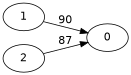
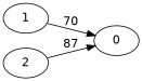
  digraph {
    fontname="DejaVu Sans"
    rankdir=LR
    ranksep=equally
    node [fontname="DejaVu Sans"]
    edge [fontname="DejaVu Sans"]
    1
    0
    2
    subgraph sub_1 {
      rank=same
      1
    }
    subgraph sub_2 {
      rank=same
      0
    }
    subgraph sub_3 {
      rank=same
    }
    subgraph sub_4 {
      rank=same
      2
    }
    subgraph sub_5 {
      rank=same
    }
-   1 -> 0 [label=90]
+   1 -> 0 [label=70]
    2 -> 0 [label=87]
  }
